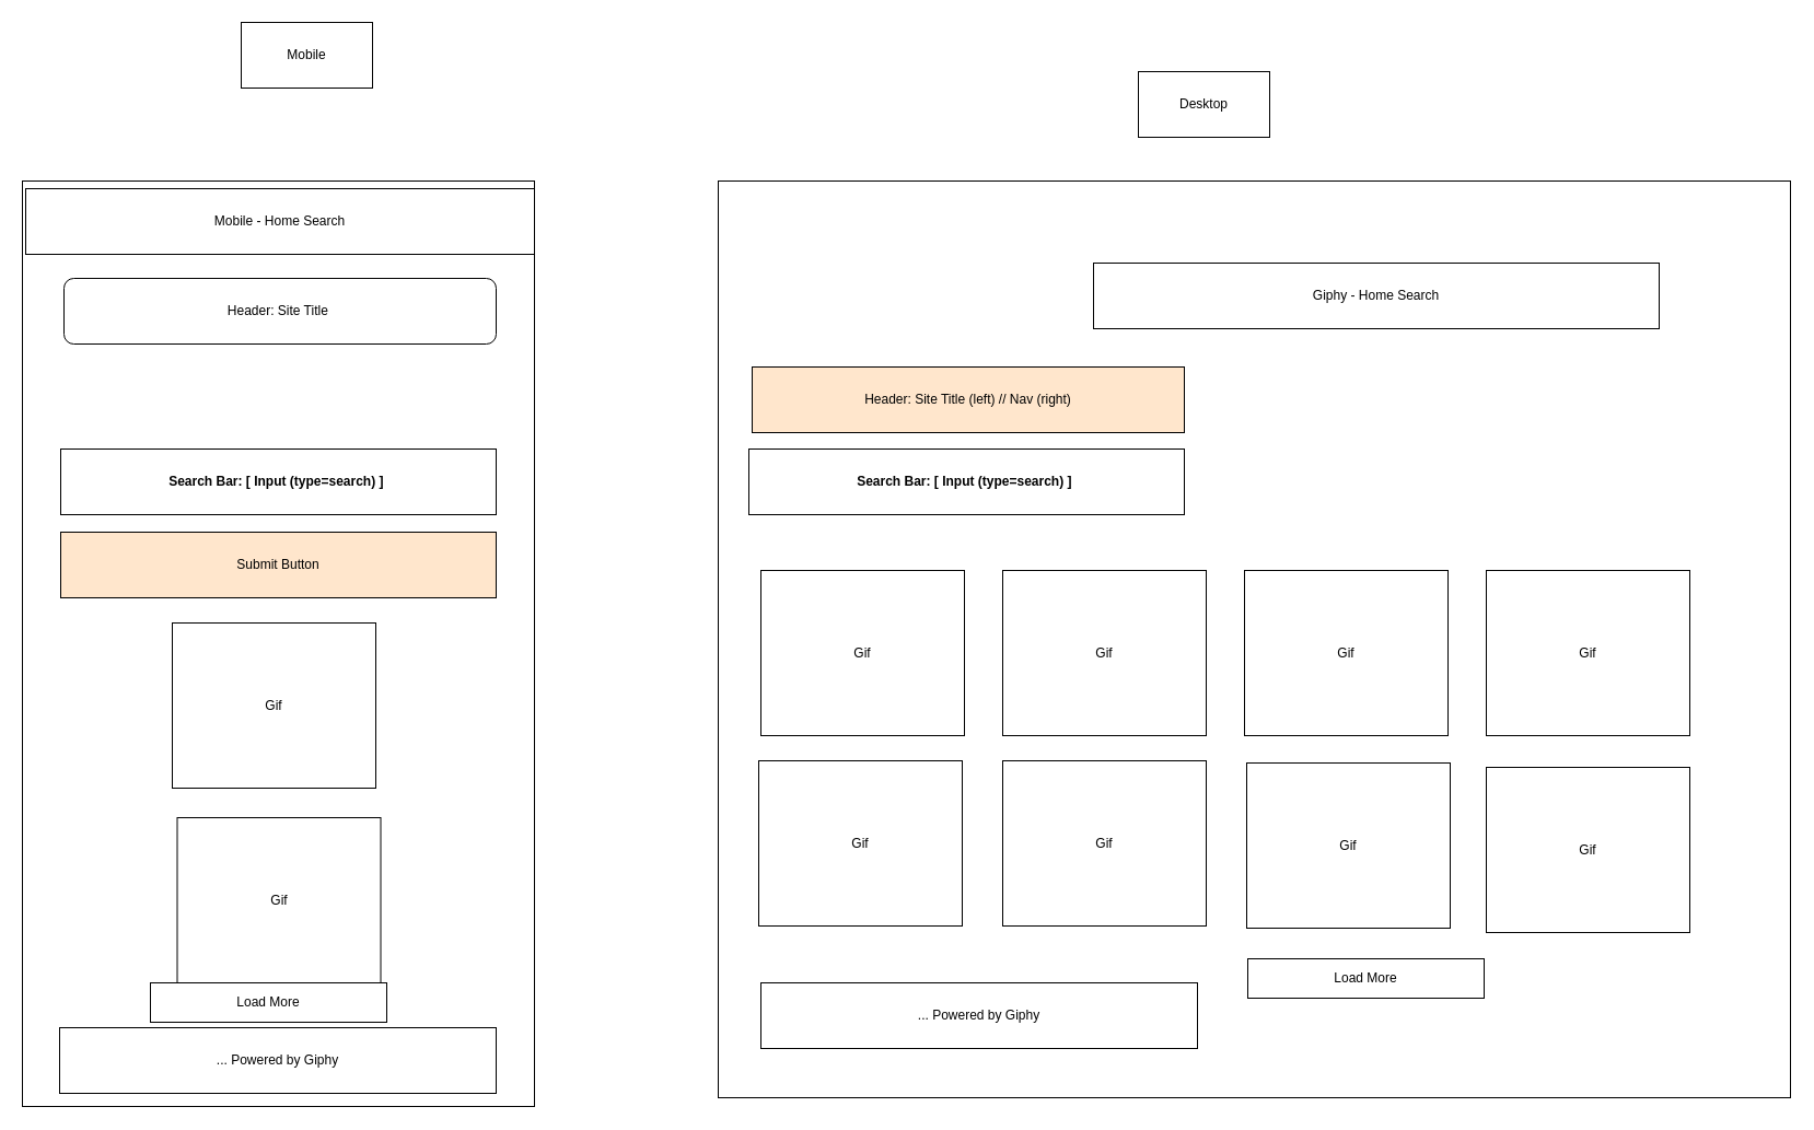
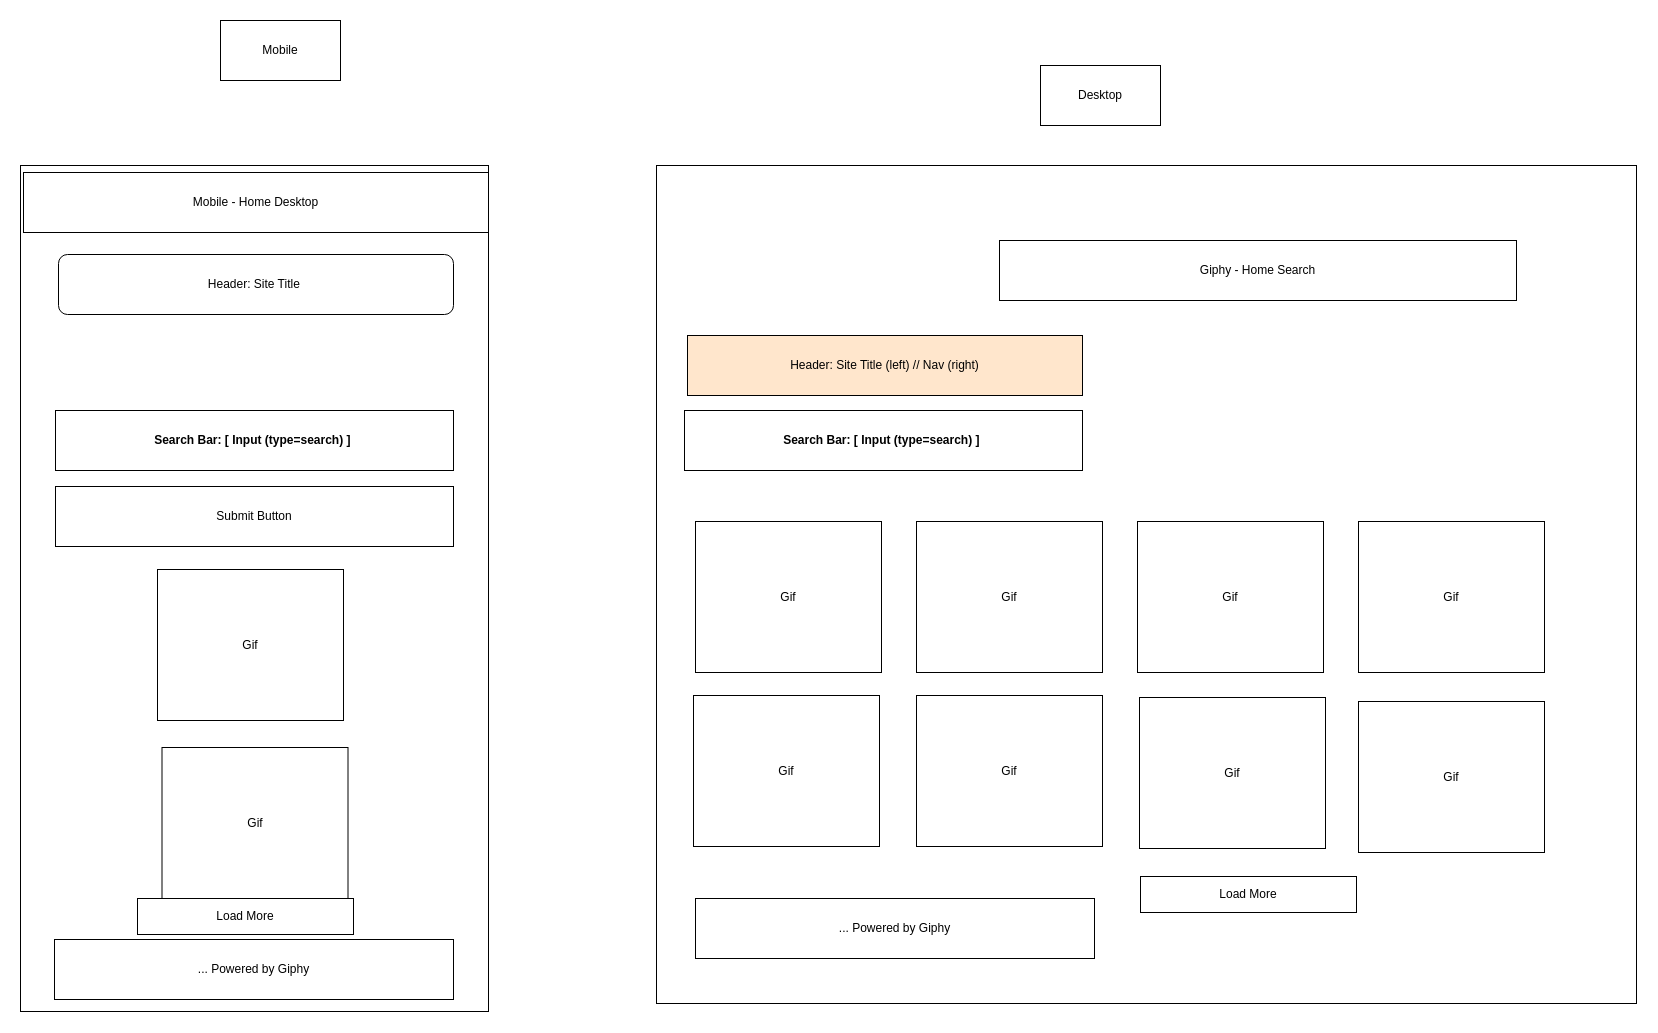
  <mxCell id="0" />
  <mxCell id="1" parent="0" />
  <mxCell id="2" value="" style="rounded=0;whiteSpace=wrap;html=1;" vertex="1" parent="1"><mxGeometry x="656" y="165" width="980" height="838" as="geometry" /></mxCell>
  <mxCell id="3" value="Giphy - Home Search" style="rounded=0;whiteSpace=wrap;html=1;" vertex="1" parent="1"><mxGeometry x="999" y="240" width="517" height="60" as="geometry" /></mxCell>
  <mxCell id="4" value="Header: Site Title (left) // Nav (right)" style="rounded=0;whiteSpace=wrap;html=1;fillColor=#ffe6cc;" vertex="1" parent="1"><mxGeometry x="687" y="335" width="395" height="60" as="geometry" /></mxCell>
  <mxCell id="5" value="&lt;b&gt;Search Bar: [ Input (type=search) ]&amp;nbsp;&lt;/b&gt;" style="rounded=0;whiteSpace=wrap;html=1;" vertex="1" parent="1"><mxGeometry x="684" y="410" width="398" height="60" as="geometry" /></mxCell>
  <mxCell id="6" value="Gif" style="rounded=0;whiteSpace=wrap;html=1;" vertex="1" parent="1"><mxGeometry x="695" y="521" width="186" height="151" as="geometry" /></mxCell>
  <mxCell id="7" value="Gif" style="rounded=0;whiteSpace=wrap;html=1;" vertex="1" parent="1"><mxGeometry x="916" y="521" width="186" height="151" as="geometry" /></mxCell>
  <mxCell id="8" value="Gif" style="rounded=0;whiteSpace=wrap;html=1;" vertex="1" parent="1"><mxGeometry x="1137" y="521" width="186" height="151" as="geometry" /></mxCell>
  <mxCell id="9" value="Gif" style="rounded=0;whiteSpace=wrap;html=1;" vertex="1" parent="1"><mxGeometry x="1358" y="521" width="186" height="151" as="geometry" /></mxCell>
  <mxCell id="10" value="Gif" style="rounded=0;whiteSpace=wrap;html=1;" vertex="1" parent="1"><mxGeometry x="693" y="695" width="186" height="151" as="geometry" /></mxCell>
  <mxCell id="11" value="Gif" style="rounded=0;whiteSpace=wrap;html=1;" vertex="1" parent="1"><mxGeometry x="916" y="695" width="186" height="151" as="geometry" /></mxCell>
  <mxCell id="12" value="Gif" style="rounded=0;whiteSpace=wrap;html=1;" vertex="1" parent="1"><mxGeometry x="1139" y="697" width="186" height="151" as="geometry" /></mxCell>
  <mxCell id="13" value="Gif" style="rounded=0;whiteSpace=wrap;html=1;" vertex="1" parent="1"><mxGeometry x="1358" y="701" width="186" height="151" as="geometry" /></mxCell>
  <mxCell id="14" value="... Powered by Giphy" style="rounded=0;whiteSpace=wrap;html=1;" vertex="1" parent="1"><mxGeometry x="695" y="898" width="399" height="60" as="geometry" /></mxCell>
  <mxCell id="15" value="Load More" style="rounded=0;whiteSpace=wrap;html=1;" vertex="1" parent="1"><mxGeometry x="1140" y="876" width="216" height="36" as="geometry" /></mxCell>
  <mxCell id="16" value="" style="rounded=0;whiteSpace=wrap;html=1;" vertex="1" parent="1"><mxGeometry x="20" y="165" width="468" height="846" as="geometry" /></mxCell>
  <mxCell id="17" value="Mobile" style="rounded=0;whiteSpace=wrap;html=1;" vertex="1" parent="1"><mxGeometry x="220" y="20" width="120" height="60" as="geometry" /></mxCell>
  <mxCell id="18" value="Desktop" style="rounded=0;whiteSpace=wrap;html=1;" vertex="1" parent="1"><mxGeometry x="1040" y="65" width="120" height="60" as="geometry" /></mxCell>
- <mxCell id="19" value="Mobile - Home Search" style="rounded=0;whiteSpace=wrap;html=1;" vertex="1" parent="1"><mxGeometry x="23" y="172" width="465" height="60" as="geometry" /></mxCell>
+ <mxCell id="19" value="Mobile - Home Desktop" style="rounded=0;whiteSpace=wrap;html=1;" vertex="1" parent="1"><mxGeometry x="23" y="172" width="465" height="60" as="geometry" /></mxCell>
  <mxCell id="20" value="Header: Site Title&amp;nbsp;" style="whiteSpace=wrap;html=1;rounded=1;" vertex="1" parent="1"><mxGeometry x="58" y="254" width="395" height="60" as="geometry" /></mxCell>
  <mxCell id="21" value="&lt;b&gt;Search Bar: [ Input (type=search) ]&amp;nbsp;&lt;/b&gt;" style="rounded=0;whiteSpace=wrap;html=1;" vertex="1" parent="1"><mxGeometry x="55" y="410" width="398" height="60" as="geometry" /></mxCell>
- <mxCell id="22" value="Submit Button" style="rounded=0;whiteSpace=wrap;html=1;fillColor=#ffe6cc;" vertex="1" parent="1"><mxGeometry x="55" y="486" width="398" height="60" as="geometry" /></mxCell>
+ <mxCell id="22" value="Submit Button" style="rounded=0;whiteSpace=wrap;html=1;" vertex="1" parent="1"><mxGeometry x="55" y="486" width="398" height="60" as="geometry" /></mxCell>
  <mxCell id="23" value="Gif" style="rounded=0;whiteSpace=wrap;html=1;" vertex="1" parent="1"><mxGeometry x="157" y="569" width="186" height="151" as="geometry" /></mxCell>
  <mxCell id="24" value="Gif" style="rounded=0;whiteSpace=wrap;html=1;" vertex="1" parent="1"><mxGeometry x="161.5" y="747" width="186" height="151" as="geometry" /></mxCell>
  <mxCell id="25" value="... Powered by Giphy" style="rounded=0;whiteSpace=wrap;html=1;" vertex="1" parent="1"><mxGeometry x="54" y="939" width="399" height="60" as="geometry" /></mxCell>
  <mxCell id="26" value="Load More" style="rounded=0;whiteSpace=wrap;html=1;" vertex="1" parent="1"><mxGeometry x="137" y="898" width="216" height="36" as="geometry" /></mxCell>
